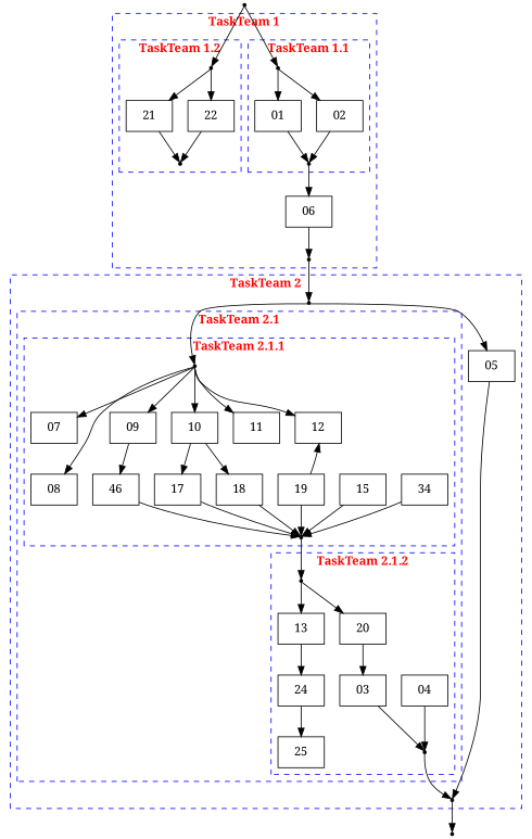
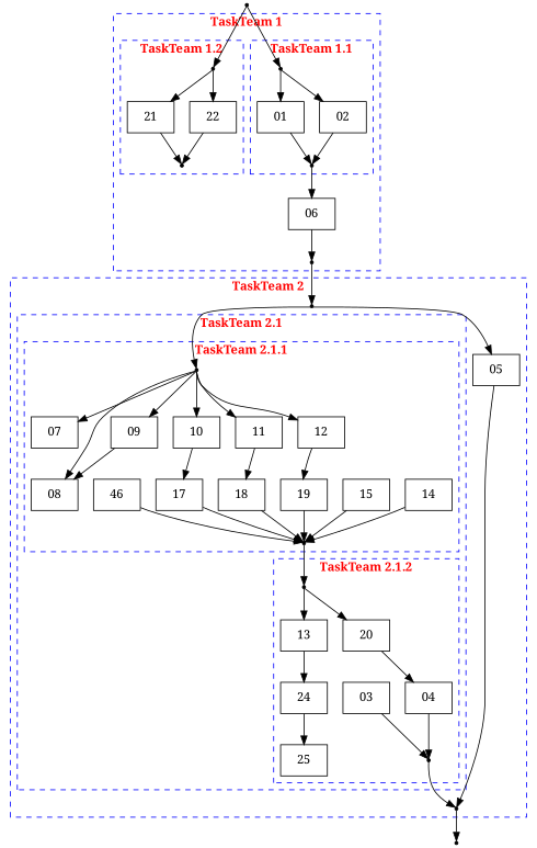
  digraph {
    fontname="Noto Serif"
    node [fontname="Noto Serif" shape=box]
    edge [fontname="Noto Serif"]
    sp1 [shape=point]
    01
    02
    x [shape=point]
    sp2 [shape=point]
    21
    22
    jst [shape=point]
    06
    f [shape=point]
    07
    08
    09
    10
    11
    12
-   14 [label=34]
+   14
    15
    n19 [label=46]
    17
    18
    19
    sp7 [shape=point]
    sp8 [shape=point]
    03
    04
    13
    20
    24
    25
    sp4 [shape=point]
    sp5 [shape=point]
    05
    sp6 [shape=point]
    sp9 [shape=point]
    end [shape=point]
    start [shape=point]
    subgraph cluster_1 {
      color=blue
      label=<<font color='red'><b>TaskTeam 1</b></font>>
      style=dashed
      06
      f
      subgraph cluster_2 {
        color=blue
        label=<<font color='red'><b>TaskTeam 1.1</b></font>>
        style=dashed
        sp1
        01
        02
        x
      }
      subgraph cluster_3 {
        color=blue
        label=<<font color='red'><b>TaskTeam 1.2</b></font>>
        style=dashed
        sp2
        21
        22
        jst
      }
    }
    subgraph cluster_4 {
      color=blue
      label=<<font color='red'><b>TaskTeam 2</b></font>>
      style=dashed
      05
      sp6
      sp9
      subgraph cluster_5 {
        color=blue
        label=<<font color='red'><b>TaskTeam 2.1</b></font>>
        style=dashed
        subgraph cluster_6 {
          color=blue
          label=<<font color='red'><b>TaskTeam 2.1.1</b></font>>
          style=dashed
          07
          08
          09
          10
          11
          12
          14
          15
          n19
          17
          18
          19
          sp7
          sp8
        }
        subgraph cluster_7 {
          color=blue
          label=<<font color='red'><b>TaskTeam 2.1.2</b></font>>
          style=dashed
          03
          04
          13
          20
          24
          25
          sp4
          sp5
        }
      }
    }
    sp1 -> 01
    sp1 -> 02
    01 -> x
    02 -> x
    x -> 06
    sp2 -> 21
    sp2 -> 22
    21 -> jst
    22 -> jst
    06 -> f
    f -> sp6
-   09 -> n19
+   09 -> 08
    10 -> 17
-   10 -> 18
-   19 -> 12
+   11 -> 18
+   12 -> 19
    14 -> sp7
    15 -> sp7
    n19 -> sp7
    17 -> sp7
    18 -> sp7
    19 -> sp7
    sp7 -> sp5
    sp8 -> 07
    sp8 -> 08
    sp8 -> 09
    sp8 -> 10
    sp8 -> 11
    sp8 -> 12
    03 -> sp4
    04 -> sp4
    13 -> 24
-   20 -> 03
+   20 -> 04
    24 -> 25
    sp4 -> sp9
    sp5 -> 13
    sp5 -> 20
    05 -> sp9
    sp6 -> sp8
    sp6 -> 05
    sp9 -> end
    start -> sp1
    start -> sp2
  }
